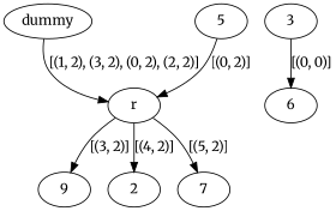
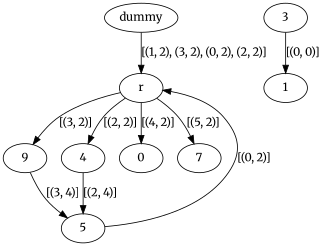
  digraph {
    fontname=Merriweather
    node [fontname=Merriweather]
    edge [fontname=Merriweather]
    n1 [label=dummy]
    n2 [label=r]
    n3 [label=9]
-   0 [label=2]
+   n4 [label=4]
+   0
    7
    5
    n8 [label=3]
-   n9 [label=6]
+   n9 [label=1]
    n1 -> n2 [label="[(1, 2), (3, 2), (0, 2), (2, 2)]"]
    n2 -> n3 [label="[(3, 2)]"]
+   n2 -> n4 [label="[(2, 2)]"]
    n2 -> 0 [label="[(4, 2)]"]
    n2 -> 7 [label="[(5, 2)]"]
+   n3 -> 5 [label="[(3, 4)]"]
+   n4 -> 5 [label="[(2, 4)]"]
    5 -> n2 [label="[(0, 2)]"]
    n8 -> n9 [label="[(0, 0)]"]
  }
